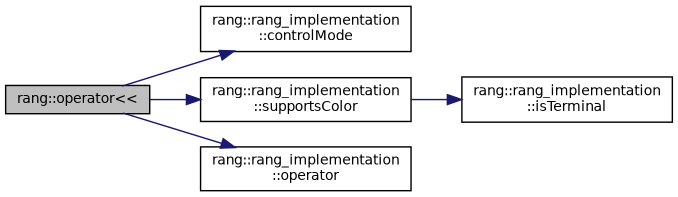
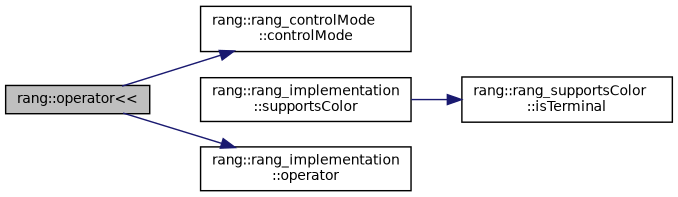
  digraph {
    rankdir=LR
    node [color=black fillcolor=white fontname=Helvetica fontsize=10 shape=record style=filled]
    edge [color=midnightblue fontname=Helvetica fontsize=10 labelfontname=Helvetica labelfontsize=10 style=solid]
    n1 [fillcolor=grey75 fontcolor=black height=0.2 label="rang::operator\<\<" width=0.4]
-   n2 [height=0.2 label="rang::rang_implementation\l::controlMode" width=0.4]
+   n2 [height=0.2 label="rang::rang_controlMode\l::controlMode" width=0.4]
    n3 [height=0.2 label="rang::rang_implementation\l::supportsColor" width=0.4]
    n4 [height=0.2 label="rang::rang_implementation\l::operator" width=0.4]
-   n5 [height=0.2 label="rang::rang_implementation\l::isTerminal" width=0.4]
+   n5 [height=0.2 label="rang::rang_supportsColor\l::isTerminal" width=0.4]
    n1 -> n2
-   n1 -> n3
    n1 -> n4
    n3 -> n5
  }
